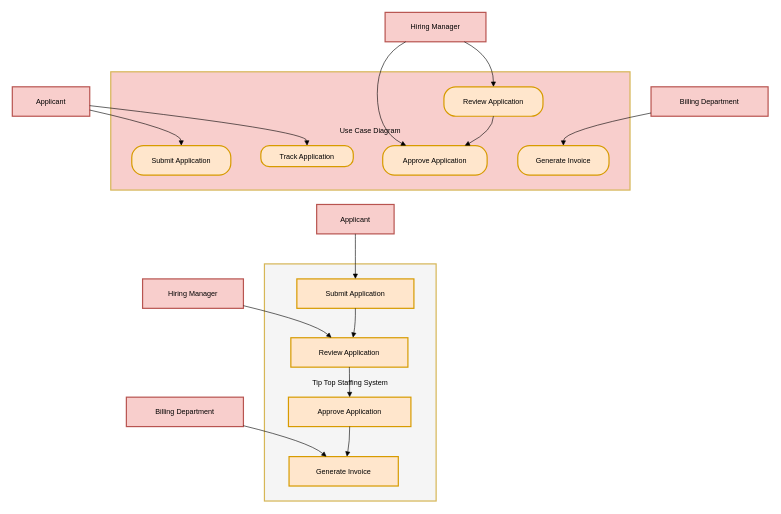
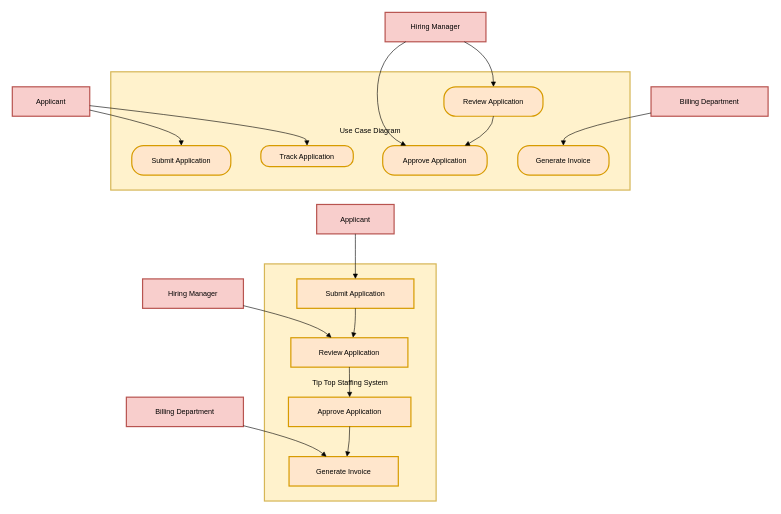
  <mxCell id="0" />
  <mxCell id="1" parent="0" />
- <mxCell id="2" value="Use Case Diagram" style="whiteSpace=wrap;strokeWidth=2;fillColor=#f8cecc;strokeColor=#d6b656;" vertex="1" parent="1"><mxGeometry x="184" y="119" width="865" height="197" as="geometry" /></mxCell>
+ <mxCell id="2" value="Use Case Diagram" style="whiteSpace=wrap;strokeWidth=2;fillColor=#fff2cc;strokeColor=#d6b656;" vertex="1" parent="1"><mxGeometry x="184" y="119" width="865" height="197" as="geometry" /></mxCell>
  <mxCell id="3" value="Applicant" style="whiteSpace=wrap;strokeWidth=2;fillColor=#f8cecc;strokeColor=#b85450;" vertex="1" parent="1"><mxGeometry x="20" y="144" width="129" height="49" as="geometry" /></mxCell>
  <mxCell id="4" value="Hiring Manager" style="whiteSpace=wrap;strokeWidth=2;fillColor=#f8cecc;strokeColor=#b85450;" vertex="1" parent="1"><mxGeometry x="641" y="20" width="168" height="49" as="geometry" /></mxCell>
  <mxCell id="5" value="Billing Department" style="whiteSpace=wrap;strokeWidth=2;fillColor=#f8cecc;strokeColor=#b85450;" vertex="1" parent="1"><mxGeometry x="1084" y="144" width="195" height="49" as="geometry" /></mxCell>
  <mxCell id="6" value="Submit Application" style="rounded=1;arcSize=40;strokeWidth=2;fillColor=#ffe6cc;strokeColor=#d79b00;" vertex="1" parent="1"><mxGeometry x="219" y="242" width="165" height="49" as="geometry" /></mxCell>
  <mxCell id="7" value="Track Application" style="rounded=1;arcSize=40;strokeWidth=2;fillColor=#ffe6cc;strokeColor=#d79b00;" vertex="1" parent="1"><mxGeometry x="434" y="242" width="154" height="35" as="geometry" /></mxCell>
  <mxCell id="8" value="Review Application" style="rounded=1;arcSize=40;strokeWidth=2;fillColor=#ffe6cc;strokeColor=#d79b00;" vertex="1" parent="1"><mxGeometry x="739" y="144" width="165" height="49" as="geometry" /></mxCell>
  <mxCell id="9" value="Approve Application" style="rounded=1;arcSize=40;strokeWidth=2;fillColor=#ffe6cc;strokeColor=#d79b00;" vertex="1" parent="1"><mxGeometry x="637" y="242" width="174" height="49" as="geometry" /></mxCell>
  <mxCell id="10" value="Generate Invoice" style="rounded=1;arcSize=40;strokeWidth=2;fillColor=#ffe6cc;strokeColor=#d79b00;" vertex="1" parent="1"><mxGeometry x="862" y="242" width="152" height="49" as="geometry" /></mxCell>
  <mxCell id="11" value="" style="curved=1;startArrow=none;endArrow=block;exitX=1;exitY=0.79;entryX=0.5;entryY=0.01;rounded=0;" edge="1" parent="1" source="3" target="6"><mxGeometry relative="1" as="geometry"><Array as="points"><mxPoint x="301" y="217" /></Array></mxGeometry></mxCell>
  <mxCell id="12" value="" style="curved=1;startArrow=none;endArrow=block;exitX=1;exitY=0.64;entryX=0.5;entryY=0.01;rounded=0;" edge="1" parent="1" source="3" target="7"><mxGeometry relative="1" as="geometry"><Array as="points"><mxPoint x="510" y="217" /></Array></mxGeometry></mxCell>
  <mxCell id="13" value="" style="curved=1;startArrow=none;endArrow=block;exitX=0.78;exitY=0.99;entryX=0.5;entryY=-0.01;rounded=0;" edge="1" parent="1" source="4" target="8"><mxGeometry relative="1" as="geometry"><Array as="points"><mxPoint x="821" y="94" /></Array></mxGeometry></mxCell>
  <mxCell id="14" value="" style="curved=1;startArrow=none;endArrow=block;exitX=0.21;exitY=0.99;entryX=0.23;entryY=0.01;rounded=0;" edge="1" parent="1" source="4" target="9"><mxGeometry relative="1" as="geometry"><Array as="points"><mxPoint x="628" y="94" /><mxPoint x="628" y="217" /></Array></mxGeometry></mxCell>
  <mxCell id="15" value="" style="curved=1;startArrow=none;endArrow=block;exitX=0;exitY=0.89;entryX=0.5;entryY=0.01;rounded=0;" edge="1" parent="1" source="5" target="10"><mxGeometry relative="1" as="geometry"><Array as="points"><mxPoint x="938" y="217" /></Array></mxGeometry></mxCell>
  <mxCell id="16" value="" style="curved=1;startArrow=none;endArrow=block;exitX=0.5;exitY=0.99;entryX=0.78;entryY=0.01;rounded=0;" edge="1" parent="1" source="8" target="9"><mxGeometry relative="1" as="geometry"><Array as="points"><mxPoint x="821" y="217" /></Array></mxGeometry></mxCell>
- <mxCell id="17" value="Tip Top Staffing System" style="whiteSpace=wrap;strokeWidth=2;fillColor=#f5f5f5;strokeColor=#d6b656;" vertex="1" parent="1"><mxGeometry x="440" y="439" width="286" height="395" as="geometry" /></mxCell>
+ <mxCell id="17" value="Tip Top Staffing System" style="whiteSpace=wrap;strokeWidth=2;fillColor=#fff2cc;strokeColor=#d6b656;" vertex="1" parent="1"><mxGeometry x="440" y="439" width="286" height="395" as="geometry" /></mxCell>
  <mxCell id="18" value="Applicant" style="whiteSpace=wrap;strokeWidth=2;fillColor=#f8cecc;strokeColor=#b85450;" vertex="1" parent="1"><mxGeometry x="527" y="340" width="129" height="49" as="geometry" /></mxCell>
  <mxCell id="19" value="Submit Application" style="whiteSpace=wrap;strokeWidth=2;fillColor=#ffe6cc;strokeColor=#d79b00;" vertex="1" parent="1"><mxGeometry x="494" y="464" width="195" height="49" as="geometry" /></mxCell>
  <mxCell id="20" value="Hiring Manager" style="whiteSpace=wrap;strokeWidth=2;fillColor=#f8cecc;strokeColor=#b85450;" vertex="1" parent="1"><mxGeometry x="237" y="464" width="168" height="49" as="geometry" /></mxCell>
  <mxCell id="21" value="Review Application" style="whiteSpace=wrap;strokeWidth=2;fillColor=#ffe6cc;strokeColor=#d79b00;" vertex="1" parent="1"><mxGeometry x="484" y="562" width="195" height="49" as="geometry" /></mxCell>
  <mxCell id="22" value="Billing Department" style="whiteSpace=wrap;strokeWidth=2;fillColor=#f8cecc;strokeColor=#b85450;" vertex="1" parent="1"><mxGeometry x="210" y="661" width="195" height="49" as="geometry" /></mxCell>
  <mxCell id="23" value="Generate Invoice" style="whiteSpace=wrap;strokeWidth=2;fillColor=#ffe6cc;strokeColor=#d79b00;" vertex="1" parent="1"><mxGeometry x="481" y="760" width="182" height="49" as="geometry" /></mxCell>
  <mxCell id="24" value="Approve Application" style="whiteSpace=wrap;strokeWidth=2;fillColor=#ffe6cc;strokeColor=#d79b00;" vertex="1" parent="1"><mxGeometry x="480" y="661" width="204" height="49" as="geometry" /></mxCell>
  <mxCell id="25" value="" style="curved=1;startArrow=none;endArrow=block;exitX=0.5;exitY=0.99;entryX=0.5;entryY=-0.01;rounded=0;" edge="1" parent="1" source="18" target="19"><mxGeometry relative="1" as="geometry"><Array as="points" /></mxGeometry></mxCell>
  <mxCell id="26" value="" style="curved=1;startArrow=none;endArrow=block;exitX=1;exitY=0.91;entryX=0.35;entryY=0.01;rounded=0;" edge="1" parent="1" source="20" target="21"><mxGeometry relative="1" as="geometry"><Array as="points"><mxPoint x="523" y="537" /></Array></mxGeometry></mxCell>
  <mxCell id="27" value="" style="curved=1;startArrow=none;endArrow=block;exitX=1;exitY=0.97;entryX=0.34;entryY=-0.01;rounded=0;" edge="1" parent="1" source="22" target="23"><mxGeometry relative="1" as="geometry"><Array as="points"><mxPoint x="513" y="735" /></Array></mxGeometry></mxCell>
  <mxCell id="28" value="" style="curved=1;startArrow=none;endArrow=block;exitX=0.5;exitY=0.99;entryX=0.53;entryY=0.01;rounded=0;" edge="1" parent="1" source="19" target="21"><mxGeometry relative="1" as="geometry"><Array as="points"><mxPoint x="592" y="537" /></Array></mxGeometry></mxCell>
  <mxCell id="29" value="" style="curved=1;startArrow=none;endArrow=block;exitX=0.5;exitY=1;entryX=0.5;entryY=0;rounded=0;" edge="1" parent="1" source="21" target="24"><mxGeometry relative="1" as="geometry"><Array as="points" /></mxGeometry></mxCell>
  <mxCell id="30" value="" style="curved=1;startArrow=none;endArrow=block;exitX=0.5;exitY=0.99;entryX=0.53;entryY=-0.01;rounded=0;" edge="1" parent="1" source="24" target="23"><mxGeometry relative="1" as="geometry"><Array as="points"><mxPoint x="582" y="735" /></Array></mxGeometry></mxCell>
